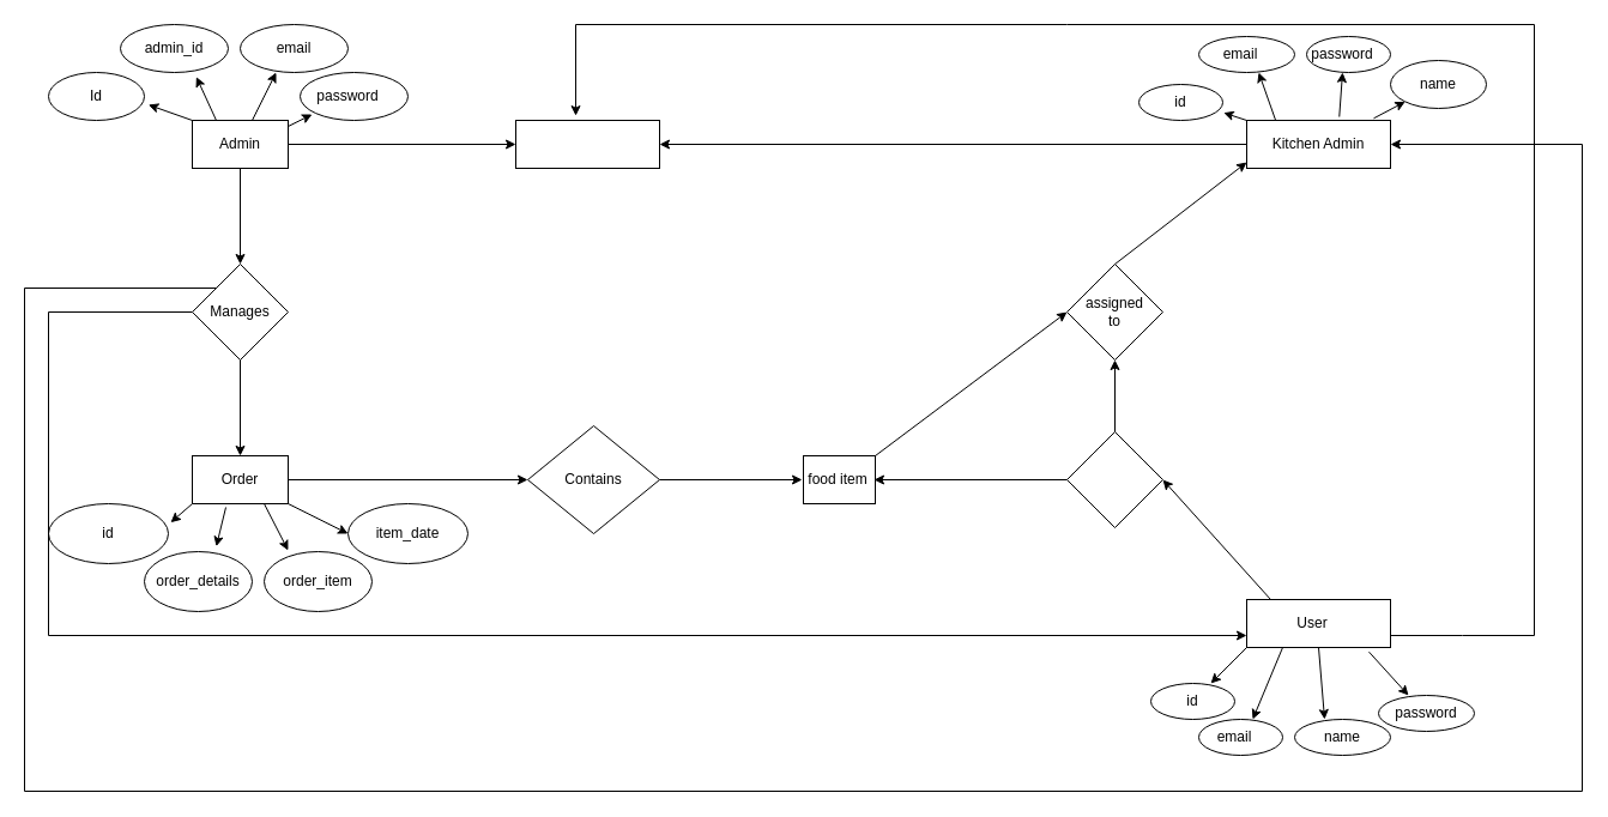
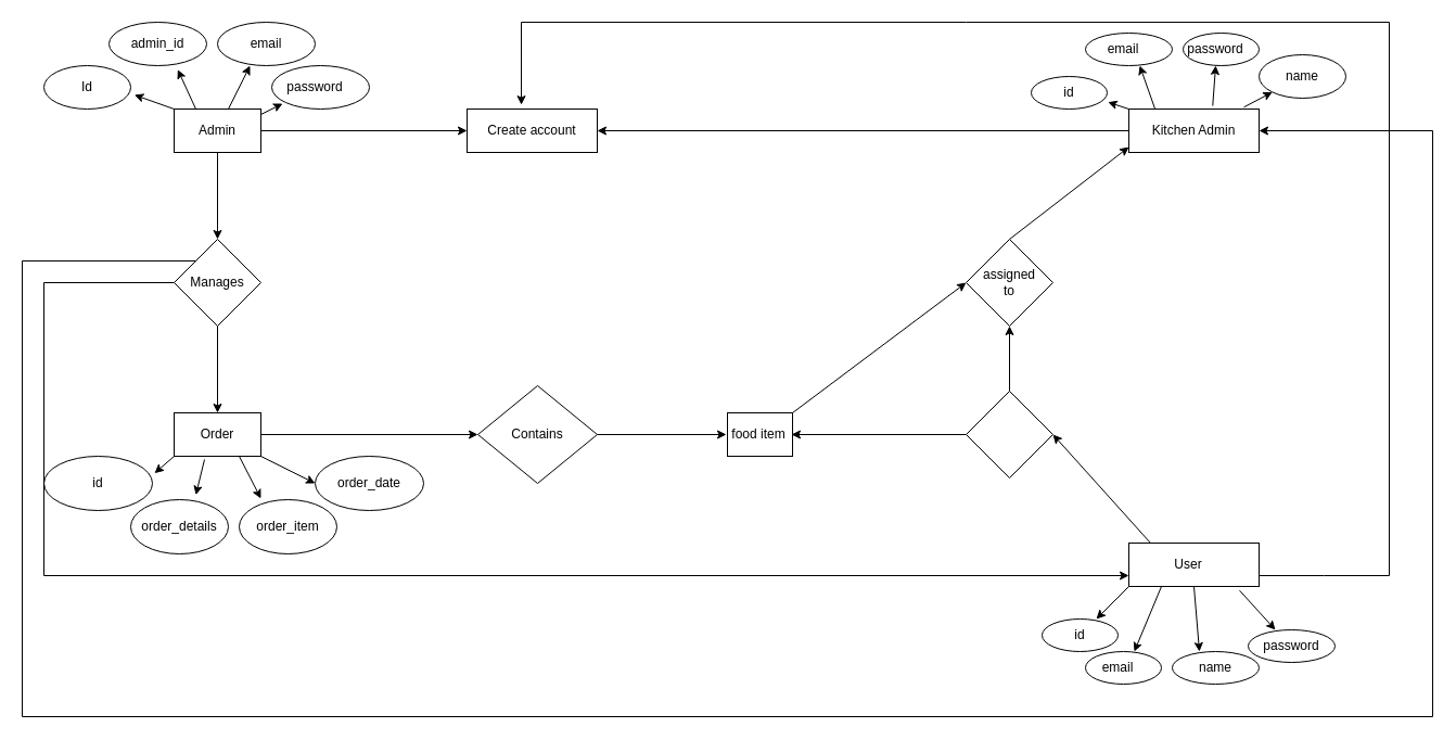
  <mxCell id="0" />
  <mxCell id="1" parent="0" />
  <mxCell id="2" value="" style="rounded=0;whiteSpace=wrap;html=1;" parent="1" vertex="1"><mxGeometry x="160" y="100" width="80" height="40" as="geometry" /></mxCell>
  <mxCell id="3" value="" style="rhombus;whiteSpace=wrap;html=1;" parent="1" vertex="1"><mxGeometry x="160" y="220" width="80" height="80" as="geometry" /></mxCell>
  <mxCell id="4" value="" style="rounded=0;whiteSpace=wrap;html=1;" parent="1" vertex="1"><mxGeometry x="160" y="380" width="80" height="40" as="geometry" /></mxCell>
  <mxCell id="5" value="" style="ellipse;whiteSpace=wrap;html=1;" parent="1" vertex="1"><mxGeometry y="60" width="80" height="40" as="geometry" x="40" /></mxCell>
  <mxCell id="6" value="" style="ellipse;whiteSpace=wrap;html=1;" parent="1" vertex="1"><mxGeometry x="100" width="90" height="40" as="geometry" y="20" /></mxCell>
  <mxCell id="7" value="" style="ellipse;whiteSpace=wrap;html=1;" parent="1" vertex="1"><mxGeometry x="200" width="90" height="40" as="geometry" y="20" /></mxCell>
  <mxCell id="8" value="" style="ellipse;whiteSpace=wrap;html=1;" parent="1" vertex="1"><mxGeometry x="250" y="60" width="90" height="40" as="geometry" /></mxCell>
  <mxCell id="9" value="" style="ellipse;whiteSpace=wrap;html=1;" parent="1" vertex="1"><mxGeometry y="420" width="100" height="50" as="geometry" x="40" /></mxCell>
  <mxCell id="10" value="" style="ellipse;whiteSpace=wrap;html=1;" parent="1" vertex="1"><mxGeometry x="120" y="460" width="90" height="50" as="geometry" /></mxCell>
  <mxCell id="11" value="" style="ellipse;whiteSpace=wrap;html=1;" parent="1" vertex="1"><mxGeometry x="220" y="460" width="90" height="50" as="geometry" /></mxCell>
  <mxCell id="12" value="" style="ellipse;whiteSpace=wrap;html=1;" parent="1" vertex="1"><mxGeometry x="290" y="420" width="100" height="50" as="geometry" /></mxCell>
  <mxCell id="13" value="" style="rounded=0;whiteSpace=wrap;html=1;" parent="1" vertex="1"><mxGeometry x="430" y="100" width="120" height="40" as="geometry" /></mxCell>
  <mxCell id="14" value="" style="rhombus;whiteSpace=wrap;html=1;" parent="1" vertex="1"><mxGeometry x="440" y="355" width="110" height="90" as="geometry" /></mxCell>
  <mxCell id="15" value="" style="rounded=0;whiteSpace=wrap;html=1;" parent="1" vertex="1"><mxGeometry x="670" y="380" width="60" height="40" as="geometry" /></mxCell>
  <mxCell id="16" value="Admin" style="text;html=1;strokeColor=none;fillColor=none;align=center;verticalAlign=middle;whiteSpace=wrap;rounded=0;" parent="1" vertex="1"><mxGeometry x="160" y="100" width="80" height="40" as="geometry" /></mxCell>
  <mxCell id="17" value="Id" style="text;html=1;strokeColor=none;fillColor=none;align=center;verticalAlign=middle;whiteSpace=wrap;rounded=0;" parent="1" vertex="1"><mxGeometry x="50" y="65" width="60" height="30" as="geometry" /></mxCell>
  <mxCell id="18" value="admin_id" style="text;html=1;strokeColor=none;fillColor=none;align=center;verticalAlign=middle;whiteSpace=wrap;rounded=0;" parent="1" vertex="1"><mxGeometry x="115" y="25" width="60" height="30" as="geometry" /></mxCell>
  <mxCell id="19" value="email" style="text;html=1;strokeColor=none;fillColor=none;align=center;verticalAlign=middle;whiteSpace=wrap;rounded=0;" parent="1" vertex="1"><mxGeometry x="215" y="25" width="60" height="30" as="geometry" /></mxCell>
  <mxCell id="20" value="password" style="text;html=1;strokeColor=none;fillColor=none;align=center;verticalAlign=middle;whiteSpace=wrap;rounded=0;" parent="1" vertex="1"><mxGeometry x="260" y="65" width="60" height="30" as="geometry" /></mxCell>
  <mxCell id="21" value="Manages" style="text;html=1;strokeColor=none;fillColor=none;align=center;verticalAlign=middle;whiteSpace=wrap;rounded=0;" parent="1" vertex="1"><mxGeometry x="170" y="245" width="60" height="30" as="geometry" /></mxCell>
  <mxCell id="22" value="Order" style="text;html=1;strokeColor=none;fillColor=none;align=center;verticalAlign=middle;whiteSpace=wrap;rounded=0;" parent="1" vertex="1"><mxGeometry x="170" y="385" width="60" height="30" as="geometry" /></mxCell>
  <mxCell id="23" value="id" style="text;html=1;strokeColor=none;fillColor=none;align=center;verticalAlign=middle;whiteSpace=wrap;rounded=0;" parent="1" vertex="1"><mxGeometry x="60" y="430" width="60" height="30" as="geometry" /></mxCell>
  <mxCell id="24" value="order_details" style="text;html=1;strokeColor=none;fillColor=none;align=center;verticalAlign=middle;whiteSpace=wrap;rounded=0;" parent="1" vertex="1"><mxGeometry x="135" y="470" width="60" height="30" as="geometry" /></mxCell>
  <mxCell id="25" value="order_item" style="text;html=1;strokeColor=none;fillColor=none;align=center;verticalAlign=middle;whiteSpace=wrap;rounded=0;" parent="1" vertex="1"><mxGeometry x="235" y="470" width="60" height="30" as="geometry" /></mxCell>
- <mxCell id="26" value="item_date" style="text;html=1;strokeColor=none;fillColor=none;align=center;verticalAlign=middle;whiteSpace=wrap;rounded=0;" parent="1" vertex="1"><mxGeometry x="310" y="430" width="60" height="30" as="geometry" /></mxCell>
+ <mxCell id="26" value="order_date" style="text;html=1;strokeColor=none;fillColor=none;align=center;verticalAlign=middle;whiteSpace=wrap;rounded=0;" parent="1" vertex="1"><mxGeometry x="310" y="430" width="60" height="30" as="geometry" /></mxCell>
+ <mxCell id="27" value="Create account" style="text;html=1;strokeColor=none;fillColor=none;align=center;verticalAlign=middle;whiteSpace=wrap;rounded=0;" parent="1" vertex="1"><mxGeometry x="440" y="105" width="100" height="30" as="geometry" /></mxCell>
  <mxCell id="28" value="Contains" style="text;html=1;strokeColor=none;fillColor=none;align=center;verticalAlign=middle;whiteSpace=wrap;rounded=0;" parent="1" vertex="1"><mxGeometry x="460" y="385" width="70" height="30" as="geometry" /></mxCell>
  <mxCell id="29" value="food item" style="text;html=1;strokeColor=none;fillColor=none;align=center;verticalAlign=middle;whiteSpace=wrap;rounded=0;" parent="1" vertex="1"><mxGeometry x="669" y="390" width="60" height="20" as="geometry" /></mxCell>
  <mxCell id="30" value="" style="rhombus;whiteSpace=wrap;html=1;" parent="1" vertex="1"><mxGeometry x="890" y="220" width="80" height="80" as="geometry" /></mxCell>
  <mxCell id="31" value="assigned to" style="text;html=1;strokeColor=none;fillColor=none;align=center;verticalAlign=middle;whiteSpace=wrap;rounded=0;" parent="1" vertex="1"><mxGeometry x="900" y="245" width="60" height="30" as="geometry" /></mxCell>
  <mxCell id="32" value="" style="rhombus;whiteSpace=wrap;html=1;" parent="1" vertex="1"><mxGeometry x="890" y="360" width="80" height="80" as="geometry" /></mxCell>
  <mxCell id="33" value="" style="rounded=0;whiteSpace=wrap;html=1;" parent="1" vertex="1"><mxGeometry x="1040" y="100" width="120" height="40" as="geometry" /></mxCell>
  <mxCell id="34" value="Kitchen Admin" style="text;html=1;strokeColor=none;fillColor=none;align=center;verticalAlign=middle;whiteSpace=wrap;rounded=0;" parent="1" vertex="1"><mxGeometry x="1040" y="105" width="120" height="30" as="geometry" /></mxCell>
  <mxCell id="35" value="" style="rounded=0;whiteSpace=wrap;html=1;" parent="1" vertex="1"><mxGeometry x="1040" y="500" width="120" height="40" as="geometry" /></mxCell>
  <mxCell id="36" value="User" style="text;html=1;strokeColor=none;fillColor=none;align=center;verticalAlign=middle;whiteSpace=wrap;rounded=0;" parent="1" vertex="1"><mxGeometry x="1050" y="505" width="90" height="30" as="geometry" /></mxCell>
  <mxCell id="37" value="" style="ellipse;whiteSpace=wrap;html=1;" parent="1" vertex="1"><mxGeometry x="960" y="570" width="70" height="30" as="geometry" /></mxCell>
  <mxCell id="38" value="id" style="text;html=1;strokeColor=none;fillColor=none;align=center;verticalAlign=middle;whiteSpace=wrap;rounded=0;" parent="1" vertex="1"><mxGeometry x="965" y="570" width="60" height="30" as="geometry" /></mxCell>
  <mxCell id="39" value="" style="ellipse;whiteSpace=wrap;html=1;" parent="1" vertex="1"><mxGeometry x="1000" y="600" width="70" height="30" as="geometry" /></mxCell>
  <mxCell id="40" value="email" style="text;html=1;strokeColor=none;fillColor=none;align=center;verticalAlign=middle;whiteSpace=wrap;rounded=0;" parent="1" vertex="1"><mxGeometry x="1000" y="600" width="60" height="30" as="geometry" /></mxCell>
  <mxCell id="41" value="" style="ellipse;whiteSpace=wrap;html=1;" parent="1" vertex="1"><mxGeometry x="1080" y="600" width="80" height="30" as="geometry" /></mxCell>
  <mxCell id="42" value="name" style="text;html=1;strokeColor=none;fillColor=none;align=center;verticalAlign=middle;whiteSpace=wrap;rounded=0;" parent="1" vertex="1"><mxGeometry x="1090" y="600" width="60" height="30" as="geometry" /></mxCell>
  <mxCell id="43" value="" style="ellipse;whiteSpace=wrap;html=1;" parent="1" vertex="1"><mxGeometry x="1150" y="580" width="80" height="30" as="geometry" /></mxCell>
  <mxCell id="44" value="password" style="text;html=1;strokeColor=none;fillColor=none;align=center;verticalAlign=middle;whiteSpace=wrap;rounded=0;" parent="1" vertex="1"><mxGeometry x="1160" y="580" width="60" height="30" as="geometry" /></mxCell>
  <mxCell id="45" value="" style="ellipse;whiteSpace=wrap;html=1;" parent="1" vertex="1"><mxGeometry x="950" y="70" width="70" height="30" as="geometry" /></mxCell>
  <mxCell id="46" value="id" style="text;html=1;strokeColor=none;fillColor=none;align=center;verticalAlign=middle;whiteSpace=wrap;rounded=0;" parent="1" vertex="1"><mxGeometry x="955" y="70" width="60" height="30" as="geometry" /></mxCell>
  <mxCell id="47" value="" style="ellipse;whiteSpace=wrap;html=1;" parent="1" vertex="1"><mxGeometry x="1000" y="30" width="80" height="30" as="geometry" /></mxCell>
  <mxCell id="48" value="email" style="text;html=1;strokeColor=none;fillColor=none;align=center;verticalAlign=middle;whiteSpace=wrap;rounded=0;" parent="1" vertex="1"><mxGeometry x="1005" y="30" width="60" height="30" as="geometry" /></mxCell>
  <mxCell id="49" value="" style="ellipse;whiteSpace=wrap;html=1;" parent="1" vertex="1"><mxGeometry x="1090" y="30" width="70" height="30" as="geometry" /></mxCell>
  <mxCell id="50" value="password" style="text;html=1;strokeColor=none;fillColor=none;align=center;verticalAlign=middle;whiteSpace=wrap;rounded=0;" parent="1" vertex="1"><mxGeometry x="1090" y="30" width="60" height="30" as="geometry" /></mxCell>
  <mxCell id="51" value="" style="ellipse;whiteSpace=wrap;html=1;" parent="1" vertex="1"><mxGeometry x="1160" y="50" width="80" height="40" as="geometry" /></mxCell>
  <mxCell id="52" value="name" style="text;html=1;strokeColor=none;fillColor=none;align=center;verticalAlign=middle;whiteSpace=wrap;rounded=0;" parent="1" vertex="1"><mxGeometry x="1170" y="55" width="60" height="30" as="geometry" /></mxCell>
  <mxCell id="53" value="" style="endArrow=classic;html=1;rounded=0;entryX=0;entryY=1;entryDx=0;entryDy=0;" parent="1" target="20" edge="1"><mxGeometry width="50" height="50" relative="1" as="geometry"><mxPoint x="240" y="105" as="sourcePoint" /><mxPoint x="290" y="55" as="targetPoint" /></mxGeometry></mxCell>
  <mxCell id="54" value="" style="endArrow=classic;html=1;rounded=0;" parent="1" edge="1"><mxGeometry width="50" height="50" relative="1" as="geometry"><mxPoint x="210" y="100" as="sourcePoint" /><mxPoint x="230" y="60" as="targetPoint" /></mxGeometry></mxCell>
  <mxCell id="55" value="" style="endArrow=classic;html=1;rounded=0;entryX=0.704;entryY=1.092;entryDx=0;entryDy=0;entryPerimeter=0;" parent="1" target="6" edge="1"><mxGeometry width="50" height="50" relative="1" as="geometry"><mxPoint x="180" y="100" as="sourcePoint" /><mxPoint x="230" y="50" as="targetPoint" /></mxGeometry></mxCell>
  <mxCell id="56" value="" style="endArrow=classic;html=1;rounded=0;entryX=1.042;entryY=0.675;entryDx=0;entryDy=0;entryPerimeter=0;" parent="1" target="5" edge="1"><mxGeometry width="50" height="50" relative="1" as="geometry"><mxPoint x="160" y="100" as="sourcePoint" /><mxPoint x="210" y="50" as="targetPoint" /></mxGeometry></mxCell>
  <mxCell id="57" value="" style="endArrow=classic;html=1;rounded=0;entryX=1.02;entryY=0.313;entryDx=0;entryDy=0;entryPerimeter=0;" parent="1" target="9" edge="1"><mxGeometry width="50" height="50" relative="1" as="geometry"><mxPoint x="160" y="420" as="sourcePoint" /><mxPoint x="420" y="290" as="targetPoint" /></mxGeometry></mxCell>
  <mxCell id="58" value="" style="endArrow=classic;html=1;rounded=0;entryX=0.667;entryY=-0.087;entryDx=0;entryDy=0;entryPerimeter=0;exitX=0.35;exitY=1.075;exitDx=0;exitDy=0;exitPerimeter=0;" parent="1" source="4" target="10" edge="1"><mxGeometry width="50" height="50" relative="1" as="geometry"><mxPoint x="450" y="250" as="sourcePoint" /><mxPoint x="400" y="320" as="targetPoint" /></mxGeometry></mxCell>
  <mxCell id="59" value="" style="endArrow=classic;html=1;rounded=0;entryX=0.222;entryY=-0.02;entryDx=0;entryDy=0;entryPerimeter=0;exitX=0.75;exitY=1;exitDx=0;exitDy=0;" parent="1" source="4" target="11" edge="1"><mxGeometry width="50" height="50" relative="1" as="geometry"><mxPoint x="450" y="250" as="sourcePoint" /><mxPoint x="500" y="200" as="targetPoint" /></mxGeometry></mxCell>
  <mxCell id="60" value="" style="endArrow=classic;html=1;rounded=0;exitX=1;exitY=1;exitDx=0;exitDy=0;entryX=0;entryY=0.5;entryDx=0;entryDy=0;" parent="1" source="4" target="12" edge="1"><mxGeometry width="50" height="50" relative="1" as="geometry"><mxPoint x="450" y="250" as="sourcePoint" /><mxPoint x="500" y="200" as="targetPoint" /></mxGeometry></mxCell>
  <mxCell id="61" value="" style="endArrow=classic;html=1;rounded=0;exitX=0;exitY=0;exitDx=0;exitDy=0;entryX=1.01;entryY=0.789;entryDx=0;entryDy=0;entryPerimeter=0;" parent="1" source="33" target="45" edge="1"><mxGeometry width="50" height="50" relative="1" as="geometry"><mxPoint x="850" y="200" as="sourcePoint" /><mxPoint x="900" y="150" as="targetPoint" /></mxGeometry></mxCell>
  <mxCell id="62" value="" style="endArrow=classic;html=1;rounded=0;exitX=0.2;exitY=-0.178;exitDx=0;exitDy=0;exitPerimeter=0;entryX=0.75;entryY=1;entryDx=0;entryDy=0;" parent="1" source="34" target="48" edge="1"><mxGeometry width="50" height="50" relative="1" as="geometry"><mxPoint x="850" y="200" as="sourcePoint" /><mxPoint x="900" y="150" as="targetPoint" /></mxGeometry></mxCell>
  <mxCell id="63" value="" style="endArrow=classic;html=1;rounded=0;exitX=0.644;exitY=-0.075;exitDx=0;exitDy=0;exitPerimeter=0;entryX=0.5;entryY=1;entryDx=0;entryDy=0;" parent="1" source="33" target="50" edge="1"><mxGeometry width="50" height="50" relative="1" as="geometry"><mxPoint x="850" y="200" as="sourcePoint" /><mxPoint x="900" y="150" as="targetPoint" /></mxGeometry></mxCell>
  <mxCell id="64" value="" style="endArrow=classic;html=1;rounded=0;exitX=0.883;exitY=-0.042;exitDx=0;exitDy=0;exitPerimeter=0;" parent="1" source="33" target="51" edge="1"><mxGeometry width="50" height="50" relative="1" as="geometry"><mxPoint x="850" y="200" as="sourcePoint" /><mxPoint x="900" y="150" as="targetPoint" /></mxGeometry></mxCell>
  <mxCell id="65" value="" style="endArrow=classic;html=1;rounded=0;exitX=0;exitY=1;exitDx=0;exitDy=0;entryX=0.75;entryY=0;entryDx=0;entryDy=0;" parent="1" source="35" target="38" edge="1"><mxGeometry width="50" height="50" relative="1" as="geometry"><mxPoint x="850" y="490" as="sourcePoint" /><mxPoint x="990" y="560" as="targetPoint" /></mxGeometry></mxCell>
  <mxCell id="66" value="" style="endArrow=classic;html=1;rounded=0;exitX=0.25;exitY=1;exitDx=0;exitDy=0;entryX=0.75;entryY=0;entryDx=0;entryDy=0;" parent="1" source="35" target="40" edge="1"><mxGeometry width="50" height="50" relative="1" as="geometry"><mxPoint x="850" y="490" as="sourcePoint" /><mxPoint x="900" y="440" as="targetPoint" /></mxGeometry></mxCell>
  <mxCell id="67" value="" style="endArrow=classic;html=1;rounded=0;entryX=0.25;entryY=0;entryDx=0;entryDy=0;exitX=0.5;exitY=1;exitDx=0;exitDy=0;" parent="1" source="35" target="42" edge="1"><mxGeometry width="50" height="50" relative="1" as="geometry"><mxPoint x="850" y="490" as="sourcePoint" /><mxPoint x="900" y="440" as="targetPoint" /></mxGeometry></mxCell>
  <mxCell id="68" value="" style="endArrow=classic;html=1;rounded=0;entryX=0.25;entryY=0;entryDx=0;entryDy=0;exitX=0.85;exitY=1.092;exitDx=0;exitDy=0;exitPerimeter=0;" parent="1" source="35" target="44" edge="1"><mxGeometry width="50" height="50" relative="1" as="geometry"><mxPoint x="850" y="490" as="sourcePoint" /><mxPoint x="900" y="440" as="targetPoint" /></mxGeometry></mxCell>
  <mxCell id="69" value="" style="endArrow=classic;html=1;rounded=0;entryX=0;entryY=1;entryDx=0;entryDy=0;" parent="1" target="34" edge="1"><mxGeometry width="50" height="50" relative="1" as="geometry"><mxPoint x="930" y="220" as="sourcePoint" /><mxPoint x="1040" y="120" as="targetPoint" /></mxGeometry></mxCell>
  <mxCell id="70" value="" style="endArrow=classic;html=1;rounded=0;exitX=1;exitY=0;exitDx=0;exitDy=0;entryX=0;entryY=0.5;entryDx=0;entryDy=0;" parent="1" source="15" target="30" edge="1"><mxGeometry width="50" height="50" relative="1" as="geometry"><mxPoint x="770" y="320" as="sourcePoint" /><mxPoint x="820" y="270" as="targetPoint" /></mxGeometry></mxCell>
  <mxCell id="71" value="" style="endArrow=classic;html=1;rounded=0;entryX=1;entryY=0.5;entryDx=0;entryDy=0;exitX=0;exitY=0.5;exitDx=0;exitDy=0;" parent="1" source="32" target="29" edge="1"><mxGeometry width="50" height="50" relative="1" as="geometry"><mxPoint x="820" y="510" as="sourcePoint" /><mxPoint x="870" y="440" as="targetPoint" /></mxGeometry></mxCell>
  <mxCell id="72" value="" style="endArrow=classic;html=1;rounded=0;exitX=1;exitY=0.5;exitDx=0;exitDy=0;entryX=0;entryY=0.5;entryDx=0;entryDy=0;" parent="1" source="14" target="29" edge="1"><mxGeometry width="50" height="50" relative="1" as="geometry"><mxPoint x="600" y="310" as="sourcePoint" /><mxPoint x="650" y="260" as="targetPoint" /></mxGeometry></mxCell>
  <mxCell id="73" value="" style="endArrow=classic;html=1;rounded=0;exitX=1;exitY=0.5;exitDx=0;exitDy=0;entryX=0;entryY=0.5;entryDx=0;entryDy=0;" parent="1" source="4" target="14" edge="1"><mxGeometry width="50" height="50" relative="1" as="geometry"><mxPoint x="440" y="360" as="sourcePoint" /><mxPoint x="490" y="310" as="targetPoint" /></mxGeometry></mxCell>
  <mxCell id="74" value="" style="endArrow=classic;html=1;rounded=0;exitX=0.5;exitY=1;exitDx=0;exitDy=0;entryX=0.5;entryY=0;entryDx=0;entryDy=0;" parent="1" source="3" target="4" edge="1"><mxGeometry width="50" height="50" relative="1" as="geometry"><mxPoint x="440" y="280" as="sourcePoint" /><mxPoint x="490" y="230" as="targetPoint" /></mxGeometry></mxCell>
  <mxCell id="75" value="" style="endArrow=classic;html=1;rounded=0;exitX=0.5;exitY=1;exitDx=0;exitDy=0;entryX=0.5;entryY=0;entryDx=0;entryDy=0;" parent="1" source="16" target="3" edge="1"><mxGeometry width="50" height="50" relative="1" as="geometry"><mxPoint x="440" y="280" as="sourcePoint" /><mxPoint x="490" y="230" as="targetPoint" /></mxGeometry></mxCell>
  <mxCell id="76" value="" style="endArrow=classic;html=1;rounded=0;exitX=1;exitY=0.5;exitDx=0;exitDy=0;entryX=0;entryY=0.5;entryDx=0;entryDy=0;" parent="1" source="16" target="13" edge="1"><mxGeometry width="50" height="50" relative="1" as="geometry"><mxPoint x="440" y="280" as="sourcePoint" /><mxPoint x="490" y="230" as="targetPoint" /></mxGeometry></mxCell>
  <mxCell id="77" value="" style="endArrow=classic;html=1;rounded=0;exitX=0;exitY=0.5;exitDx=0;exitDy=0;entryX=0;entryY=0.75;entryDx=0;entryDy=0;" parent="1" source="3" target="35" edge="1"><mxGeometry width="50" height="50" relative="1" as="geometry"><mxPoint x="360" y="340" as="sourcePoint" /><mxPoint x="520" y="540" as="targetPoint" /><Array as="points"><mxPoint y="260" x="40" /><mxPoint y="530" x="40" /></Array></mxGeometry></mxCell>
  <mxCell id="78" value="" style="endArrow=classic;html=1;rounded=0;entryX=1;entryY=0.5;entryDx=0;entryDy=0;exitX=0;exitY=0;exitDx=0;exitDy=0;" parent="1" source="3" target="34" edge="1"><mxGeometry width="50" height="50" relative="1" as="geometry"><mxPoint x="150" y="240" as="sourcePoint" /><mxPoint x="1270" y="70" as="targetPoint" /><Array as="points"><mxPoint x="20" y="240" /><mxPoint x="20" y="660" /><mxPoint x="1320" y="660" /><mxPoint x="1320" y="120" /></Array></mxGeometry></mxCell>
  <mxCell id="79" value="" style="endArrow=classic;html=1;rounded=0;exitX=1;exitY=0.75;exitDx=0;exitDy=0;entryX=0.417;entryY=-0.097;entryDx=0;entryDy=0;entryPerimeter=0;" parent="1" source="35" target="13" edge="1"><mxGeometry width="50" height="50" relative="1" as="geometry"><mxPoint x="670" y="350" as="sourcePoint" /><mxPoint x="490" y="90" as="targetPoint" /><Array as="points"><mxPoint x="1220" y="530" /><mxPoint x="1280" y="530" /><mxPoint x="1280" y="20" /><mxPoint x="890" y="20" /><mxPoint x="480" y="20" /></Array></mxGeometry></mxCell>
  <mxCell id="80" value="" style="endArrow=classic;html=1;rounded=0;exitX=0;exitY=0.5;exitDx=0;exitDy=0;entryX=1;entryY=0.5;entryDx=0;entryDy=0;" parent="1" source="34" target="13" edge="1"><mxGeometry width="50" height="50" relative="1" as="geometry"><mxPoint x="670" y="350" as="sourcePoint" /><mxPoint x="720" y="300" as="targetPoint" /></mxGeometry></mxCell>
  <mxCell id="81" value="" style="endArrow=classic;html=1;rounded=0;entryX=1;entryY=0.5;entryDx=0;entryDy=0;" parent="1" target="32" edge="1"><mxGeometry width="50" height="50" relative="1" as="geometry"><mxPoint x="1060" y="500" as="sourcePoint" /><mxPoint x="970" y="430" as="targetPoint" /></mxGeometry></mxCell>
  <mxCell id="82" value="" style="endArrow=classic;html=1;rounded=0;exitX=0.5;exitY=0;exitDx=0;exitDy=0;" edge="1" parent="1" source="32"><mxGeometry width="50" height="50" relative="1" as="geometry"><mxPoint x="880" y="350" as="sourcePoint" /><mxPoint x="930" y="300" as="targetPoint" /></mxGeometry></mxCell>
